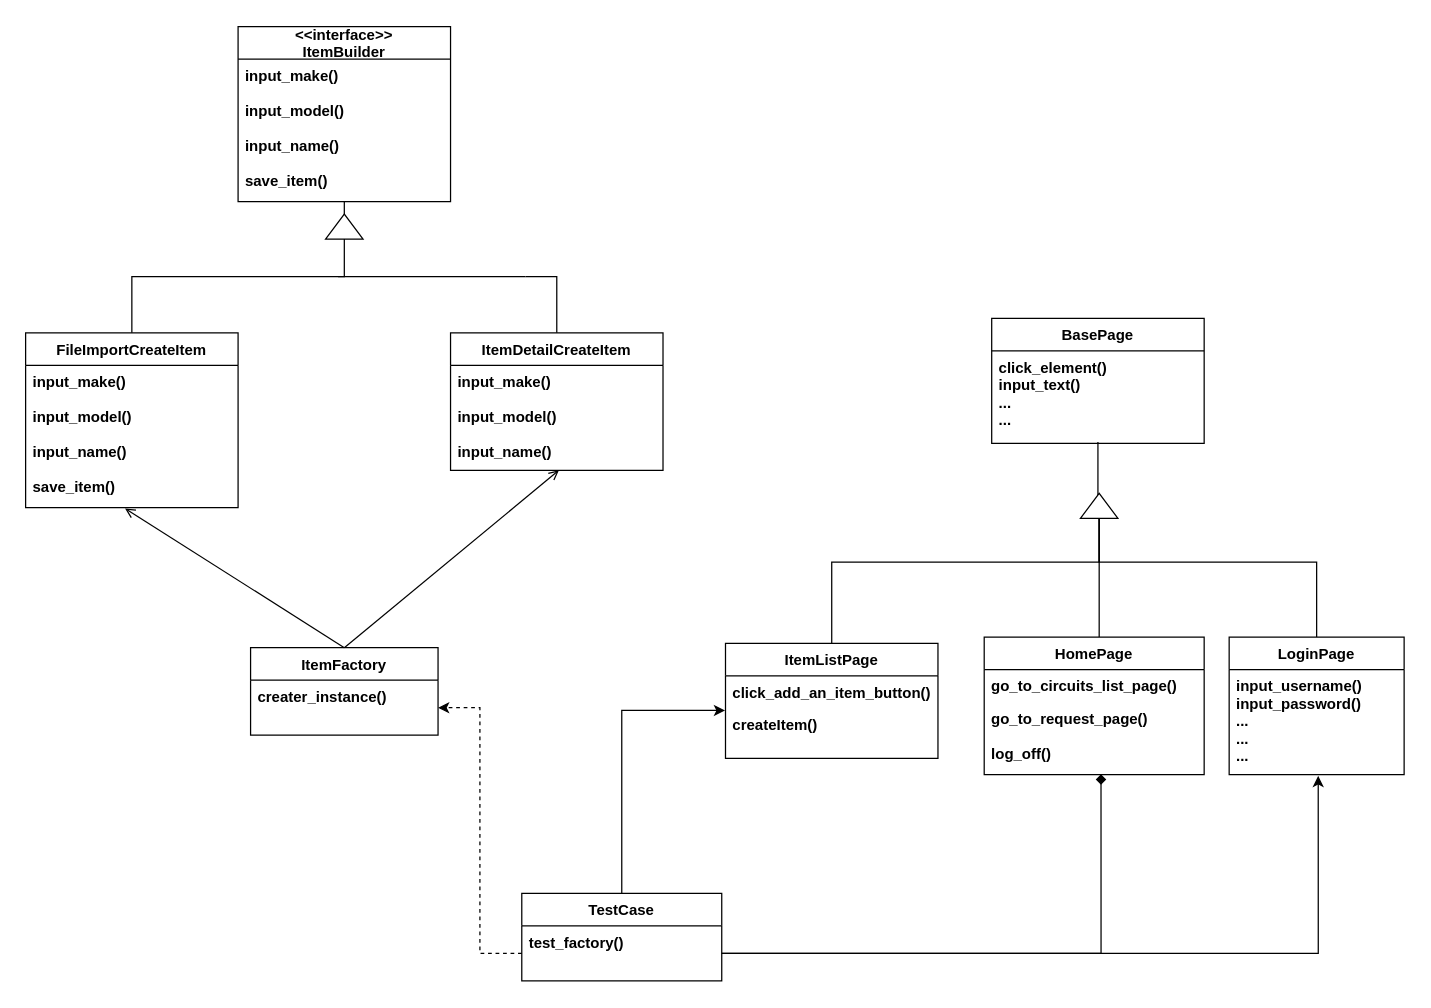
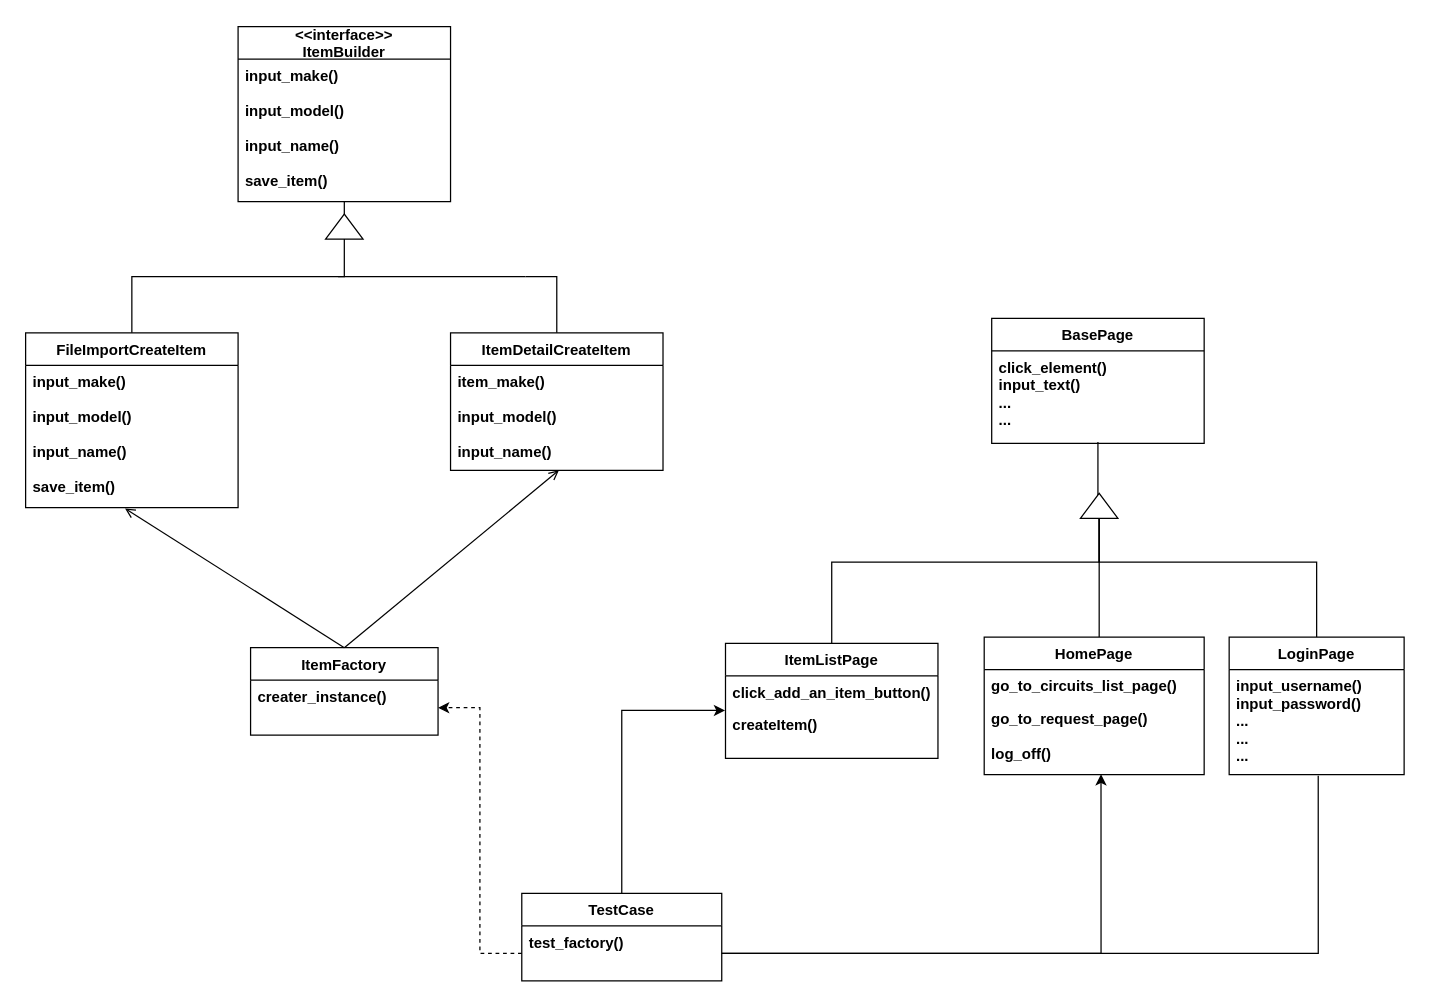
  <mxCell id="0" />
  <mxCell id="1" parent="0" />
  <mxCell id="2" value="BasePage" style="swimlane;fontStyle=1;childLayout=stackLayout;horizontal=1;startSize=26;fillColor=none;horizontalStack=0;resizeParent=1;resizeParentMax=0;resizeLast=0;collapsible=1;marginBottom=0;" parent="1" vertex="1"><mxGeometry x="793" y="254" width="170" height="100" as="geometry" /></mxCell>
  <mxCell id="3" value="click_element()&#10;input_text()&#10;...&#10;..." style="text;strokeColor=none;fillColor=none;align=left;verticalAlign=top;spacingLeft=4;spacingRight=4;overflow=hidden;rotatable=0;points=[[0,0.5],[1,0.5]];portConstraint=eastwest;fontStyle=1" parent="2" vertex="1"><mxGeometry y="26" width="170" height="74" as="geometry" /></mxCell>
  <mxCell id="4" value="HomePage" style="swimlane;fontStyle=1;childLayout=stackLayout;horizontal=1;startSize=26;fillColor=none;horizontalStack=0;resizeParent=1;resizeParentMax=0;resizeLast=0;collapsible=1;marginBottom=0;align=center;" parent="1" vertex="1"><mxGeometry x="787" y="509" width="176" height="110" as="geometry" /></mxCell>
  <mxCell id="5" value="go_to_circuits_list_page()" style="text;strokeColor=none;fillColor=none;align=left;verticalAlign=top;spacingLeft=4;spacingRight=4;overflow=hidden;rotatable=0;points=[[0,0.5],[1,0.5]];portConstraint=eastwest;fontStyle=1" parent="4" vertex="1"><mxGeometry y="26" width="176" height="26" as="geometry" /></mxCell>
  <mxCell id="6" value="go_to_request_page()&#10;&#10;log_off()" style="text;strokeColor=none;fillColor=none;align=left;verticalAlign=top;spacingLeft=4;spacingRight=4;overflow=hidden;rotatable=0;points=[[0,0.5],[1,0.5]];portConstraint=eastwest;fontStyle=1" parent="4" vertex="1"><mxGeometry y="52" width="176" height="58" as="geometry" /></mxCell>
  <mxCell id="7" value="LoginPage" style="swimlane;fontStyle=1;childLayout=stackLayout;horizontal=1;startSize=26;fillColor=none;horizontalStack=0;resizeParent=1;resizeParentMax=0;resizeLast=0;collapsible=1;marginBottom=0;align=center;" parent="1" vertex="1"><mxGeometry x="983" y="509" width="140" height="110" as="geometry" /></mxCell>
  <mxCell id="8" value="input_username()&#10;input_password()&#10;...&#10;...&#10;..." style="text;strokeColor=none;fillColor=none;align=left;verticalAlign=top;spacingLeft=4;spacingRight=4;overflow=hidden;rotatable=0;points=[[0,0.5],[1,0.5]];portConstraint=eastwest;fontStyle=1" parent="7" vertex="1"><mxGeometry y="26" width="140" height="84" as="geometry" /></mxCell>
  <mxCell id="9" style="edgeStyle=orthogonalEdgeStyle;rounded=0;orthogonalLoop=1;jettySize=auto;html=1;entryX=0.5;entryY=0.986;entryDx=0;entryDy=0;entryPerimeter=0;endArrow=none;endFill=0;" parent="1" source="13" target="3" edge="1"><mxGeometry relative="1" as="geometry"><Array as="points"><mxPoint x="878" y="404" /></Array></mxGeometry></mxCell>
  <mxCell id="10" style="edgeStyle=orthogonalEdgeStyle;rounded=0;orthogonalLoop=1;jettySize=auto;html=1;endArrow=none;endFill=0;" parent="1" source="13" edge="1"><mxGeometry relative="1" as="geometry"><mxPoint x="879" y="509" as="targetPoint" /></mxGeometry></mxCell>
  <mxCell id="11" style="edgeStyle=orthogonalEdgeStyle;rounded=0;orthogonalLoop=1;jettySize=auto;html=1;entryX=0.5;entryY=0;entryDx=0;entryDy=0;endArrow=none;endFill=0;" parent="1" source="13" target="14" edge="1"><mxGeometry relative="1" as="geometry"><Array as="points"><mxPoint x="879" y="449" /><mxPoint x="665" y="449" /></Array></mxGeometry></mxCell>
  <mxCell id="12" style="edgeStyle=orthogonalEdgeStyle;rounded=0;orthogonalLoop=1;jettySize=auto;html=1;entryX=0.5;entryY=0;entryDx=0;entryDy=0;endArrow=none;endFill=0;" parent="1" source="13" target="7" edge="1"><mxGeometry relative="1" as="geometry"><Array as="points"><mxPoint x="879" y="449" /><mxPoint x="1053" y="449" /></Array></mxGeometry></mxCell>
  <mxCell id="13" value="" style="triangle;whiteSpace=wrap;html=1;fontSize=19;direction=north;" parent="1" vertex="1"><mxGeometry x="864" y="394" width="30" height="20" as="geometry" /></mxCell>
  <mxCell id="14" value="ItemListPage" style="swimlane;fontStyle=1;childLayout=stackLayout;horizontal=1;startSize=26;fillColor=none;horizontalStack=0;resizeParent=1;resizeParentMax=0;resizeLast=0;collapsible=1;marginBottom=0;align=center;" parent="1" vertex="1"><mxGeometry x="580" y="514" width="170" height="92" as="geometry" /></mxCell>
  <mxCell id="15" value="click_add_an_item_button()" style="text;strokeColor=none;fillColor=none;align=left;verticalAlign=top;spacingLeft=4;spacingRight=4;overflow=hidden;rotatable=0;points=[[0,0.5],[1,0.5]];portConstraint=eastwest;fontStyle=1" parent="14" vertex="1"><mxGeometry y="26" width="170" height="26" as="geometry" /></mxCell>
  <mxCell id="16" value="createItem()" style="text;strokeColor=none;fillColor=none;align=left;verticalAlign=top;spacingLeft=4;spacingRight=4;overflow=hidden;rotatable=0;points=[[0,0.5],[1,0.5]];portConstraint=eastwest;fontStyle=1" parent="14" vertex="1"><mxGeometry y="52" width="170" height="40" as="geometry" /></mxCell>
  <mxCell id="17" value="&lt;&lt;interface&gt;&gt;&#10;ItemBuilder" style="swimlane;fontStyle=1;childLayout=stackLayout;horizontal=1;startSize=26;fillColor=none;horizontalStack=0;resizeParent=1;resizeParentMax=0;resizeLast=0;collapsible=1;marginBottom=0;align=center;" parent="1" vertex="1"><mxGeometry x="190" y="20.5" width="170" height="140" as="geometry" /></mxCell>
  <mxCell id="18" value="input_make()&#10;&#10;input_model()&#10;&#10;input_name()&#10;&#10;save_item()" style="text;strokeColor=none;fillColor=none;align=left;verticalAlign=top;spacingLeft=4;spacingRight=4;overflow=hidden;rotatable=0;points=[[0,0.5],[1,0.5]];portConstraint=eastwest;fontStyle=1" parent="17" vertex="1"><mxGeometry y="26" width="170" height="114" as="geometry" /></mxCell>
  <mxCell id="19" style="edgeStyle=orthogonalEdgeStyle;rounded=0;orthogonalLoop=1;jettySize=auto;html=1;endArrow=none;endFill=0;" parent="1" source="20" target="18" edge="1"><mxGeometry relative="1" as="geometry"><Array as="points"><mxPoint x="105" y="220.5" /><mxPoint x="275" y="220.5" /></Array></mxGeometry></mxCell>
  <mxCell id="20" value="FileImportCreateItem" style="swimlane;fontStyle=1;childLayout=stackLayout;horizontal=1;startSize=26;fillColor=none;horizontalStack=0;resizeParent=1;resizeParentMax=0;resizeLast=0;collapsible=1;marginBottom=0;align=center;" parent="1" vertex="1"><mxGeometry x="20" y="265.5" width="170" height="140" as="geometry" /></mxCell>
  <mxCell id="21" value="input_make()&#10;&#10;input_model()&#10;&#10;input_name()&#10;&#10;save_item()" style="text;strokeColor=none;fillColor=none;align=left;verticalAlign=top;spacingLeft=4;spacingRight=4;overflow=hidden;rotatable=0;points=[[0,0.5],[1,0.5]];portConstraint=eastwest;fontStyle=1" parent="20" vertex="1"><mxGeometry y="26" width="170" height="114" as="geometry" /></mxCell>
  <mxCell id="22" style="edgeStyle=orthogonalEdgeStyle;rounded=0;orthogonalLoop=1;jettySize=auto;html=1;exitX=0.5;exitY=0;exitDx=0;exitDy=0;endArrow=none;endFill=0;" parent="1" source="23" edge="1"><mxGeometry relative="1" as="geometry"><mxPoint x="420" y="220.5" as="targetPoint" /><Array as="points"><mxPoint x="445" y="220.5" /></Array></mxGeometry></mxCell>
  <mxCell id="23" value="ItemDetailCreateItem" style="swimlane;fontStyle=1;childLayout=stackLayout;horizontal=1;startSize=26;fillColor=none;horizontalStack=0;resizeParent=1;resizeParentMax=0;resizeLast=0;collapsible=1;marginBottom=0;align=center;" parent="1" vertex="1"><mxGeometry x="360" y="265.5" width="170" height="110" as="geometry" /></mxCell>
- <mxCell id="24" value="input_make()&#10;&#10;input_model()&#10;&#10;input_name()" style="text;strokeColor=none;fillColor=none;align=left;verticalAlign=top;spacingLeft=4;spacingRight=4;overflow=hidden;rotatable=0;points=[[0,0.5],[1,0.5]];portConstraint=eastwest;fontStyle=1" parent="23" vertex="1"><mxGeometry y="26" width="170" height="84" as="geometry" /></mxCell>
+ <mxCell id="24" value="item_make()&#10;&#10;input_model()&#10;&#10;input_name()" style="text;strokeColor=none;fillColor=none;align=left;verticalAlign=top;spacingLeft=4;spacingRight=4;overflow=hidden;rotatable=0;points=[[0,0.5],[1,0.5]];portConstraint=eastwest;fontStyle=1" parent="23" vertex="1"><mxGeometry y="26" width="170" height="84" as="geometry" /></mxCell>
  <mxCell id="25" value="" style="triangle;whiteSpace=wrap;html=1;fontSize=19;direction=north;" parent="1" vertex="1"><mxGeometry x="260" y="170.5" width="30" height="20" as="geometry" /></mxCell>
  <mxCell id="26" value="" style="endArrow=none;html=1;rounded=0;" parent="1" edge="1"><mxGeometry width="50" height="50" relative="1" as="geometry"><mxPoint x="270" y="220.5" as="sourcePoint" /><mxPoint x="420" y="220.5" as="targetPoint" /></mxGeometry></mxCell>
  <mxCell id="27" style="edgeStyle=orthogonalEdgeStyle;rounded=0;orthogonalLoop=1;jettySize=auto;html=1;entryX=-0.002;entryY=1.066;entryDx=0;entryDy=0;entryPerimeter=0;" parent="1" source="28" target="15" edge="1"><mxGeometry relative="1" as="geometry" /></mxCell>
  <mxCell id="28" value="TestCase" style="swimlane;fontStyle=1;childLayout=stackLayout;horizontal=1;startSize=26;fillColor=none;horizontalStack=0;resizeParent=1;resizeParentMax=0;resizeLast=0;collapsible=1;marginBottom=0;align=center;" parent="1" vertex="1"><mxGeometry x="417" y="714" width="160" height="70" as="geometry" /></mxCell>
  <mxCell id="29" value="test_factory()" style="text;strokeColor=none;fillColor=none;align=left;verticalAlign=top;spacingLeft=4;spacingRight=4;overflow=hidden;rotatable=0;points=[[0,0.5],[1,0.5]];portConstraint=eastwest;fontStyle=1" parent="28" vertex="1"><mxGeometry y="26" width="160" height="44" as="geometry" /></mxCell>
  <mxCell id="30" style="rounded=0;orthogonalLoop=1;jettySize=auto;html=1;endArrow=open;endFill=0;entryX=0.468;entryY=1.005;entryDx=0;entryDy=0;entryPerimeter=0;exitX=0.5;exitY=0;exitDx=0;exitDy=0;" parent="1" source="32" target="21" edge="1"><mxGeometry relative="1" as="geometry"><mxPoint x="230" y="465.5" as="targetPoint" /></mxGeometry></mxCell>
  <mxCell id="31" style="edgeStyle=none;rounded=0;orthogonalLoop=1;jettySize=auto;html=1;entryX=0.51;entryY=1;entryDx=0;entryDy=0;entryPerimeter=0;endArrow=open;endFill=0;exitX=0.5;exitY=0;exitDx=0;exitDy=0;" parent="1" source="32" target="24" edge="1"><mxGeometry relative="1" as="geometry" /></mxCell>
  <mxCell id="32" value="ItemFactory" style="swimlane;fontStyle=1;childLayout=stackLayout;horizontal=1;startSize=26;fillColor=none;horizontalStack=0;resizeParent=1;resizeParentMax=0;resizeLast=0;collapsible=1;marginBottom=0;align=center;" parent="1" vertex="1"><mxGeometry x="200" y="517.5" width="150" height="70" as="geometry" /></mxCell>
  <mxCell id="33" value="creater_instance()" style="text;strokeColor=none;fillColor=none;align=left;verticalAlign=top;spacingLeft=4;spacingRight=4;overflow=hidden;rotatable=0;points=[[0,0.5],[1,0.5]];portConstraint=eastwest;fontStyle=1" parent="32" vertex="1"><mxGeometry y="26" width="150" height="44" as="geometry" /></mxCell>
  <mxCell id="34" value="" style="endArrow=classic;html=1;rounded=0;exitX=0;exitY=0.5;exitDx=0;exitDy=0;entryX=1;entryY=0.5;entryDx=0;entryDy=0;edgeStyle=orthogonalEdgeStyle;dashed=1;" parent="1" source="29" target="33" edge="1"><mxGeometry width="50" height="50" relative="1" as="geometry"><mxPoint x="470" y="811" as="sourcePoint" /><mxPoint x="520" y="761" as="targetPoint" /></mxGeometry></mxCell>
- <mxCell id="35" style="edgeStyle=orthogonalEdgeStyle;rounded=0;orthogonalLoop=1;jettySize=auto;html=1;entryX=0.531;entryY=0.995;entryDx=0;entryDy=0;entryPerimeter=0;endArrow=diamond;" parent="1" source="29" target="6" edge="1"><mxGeometry relative="1" as="geometry" /></mxCell>
- <mxCell id="36" style="edgeStyle=orthogonalEdgeStyle;rounded=0;orthogonalLoop=1;jettySize=auto;html=1;entryX=0.509;entryY=1.012;entryDx=0;entryDy=0;entryPerimeter=0;" parent="1" source="29" target="8" edge="1"><mxGeometry relative="1" as="geometry" /></mxCell>
+ <mxCell id="35" style="edgeStyle=orthogonalEdgeStyle;rounded=0;orthogonalLoop=1;jettySize=auto;html=1;entryX=0.531;entryY=0.995;entryDx=0;entryDy=0;entryPerimeter=0;" parent="1" source="29" target="6" edge="1"><mxGeometry relative="1" as="geometry" /></mxCell>
+ <mxCell id="36" style="edgeStyle=orthogonalEdgeStyle;rounded=0;orthogonalLoop=1;jettySize=auto;html=1;entryX=0.509;entryY=1.012;entryDx=0;entryDy=0;entryPerimeter=0;endArrow=none;" parent="1" source="29" target="8" edge="1"><mxGeometry relative="1" as="geometry" /></mxCell>
